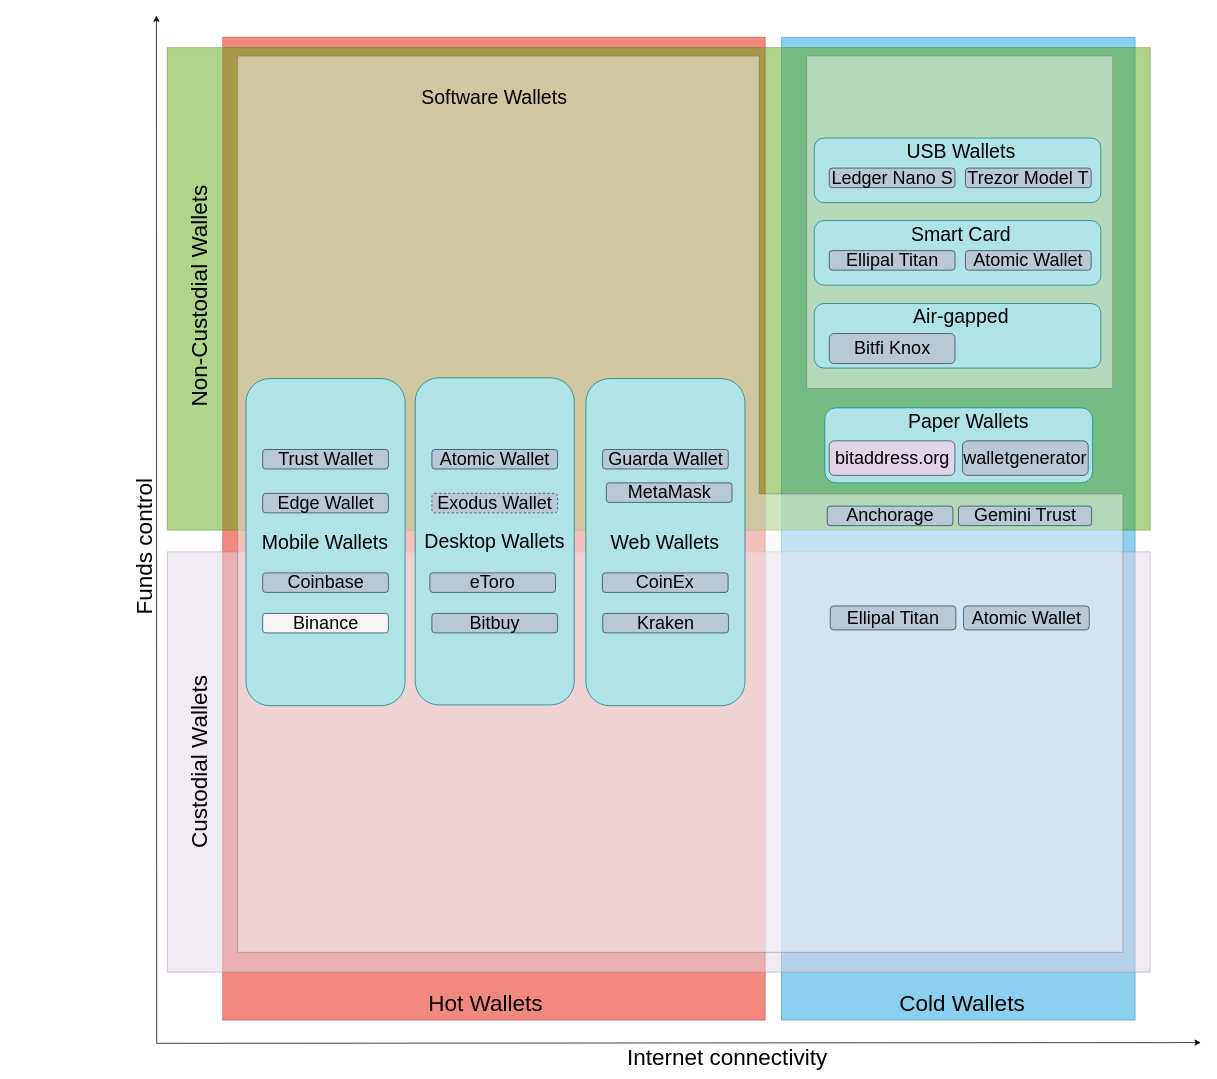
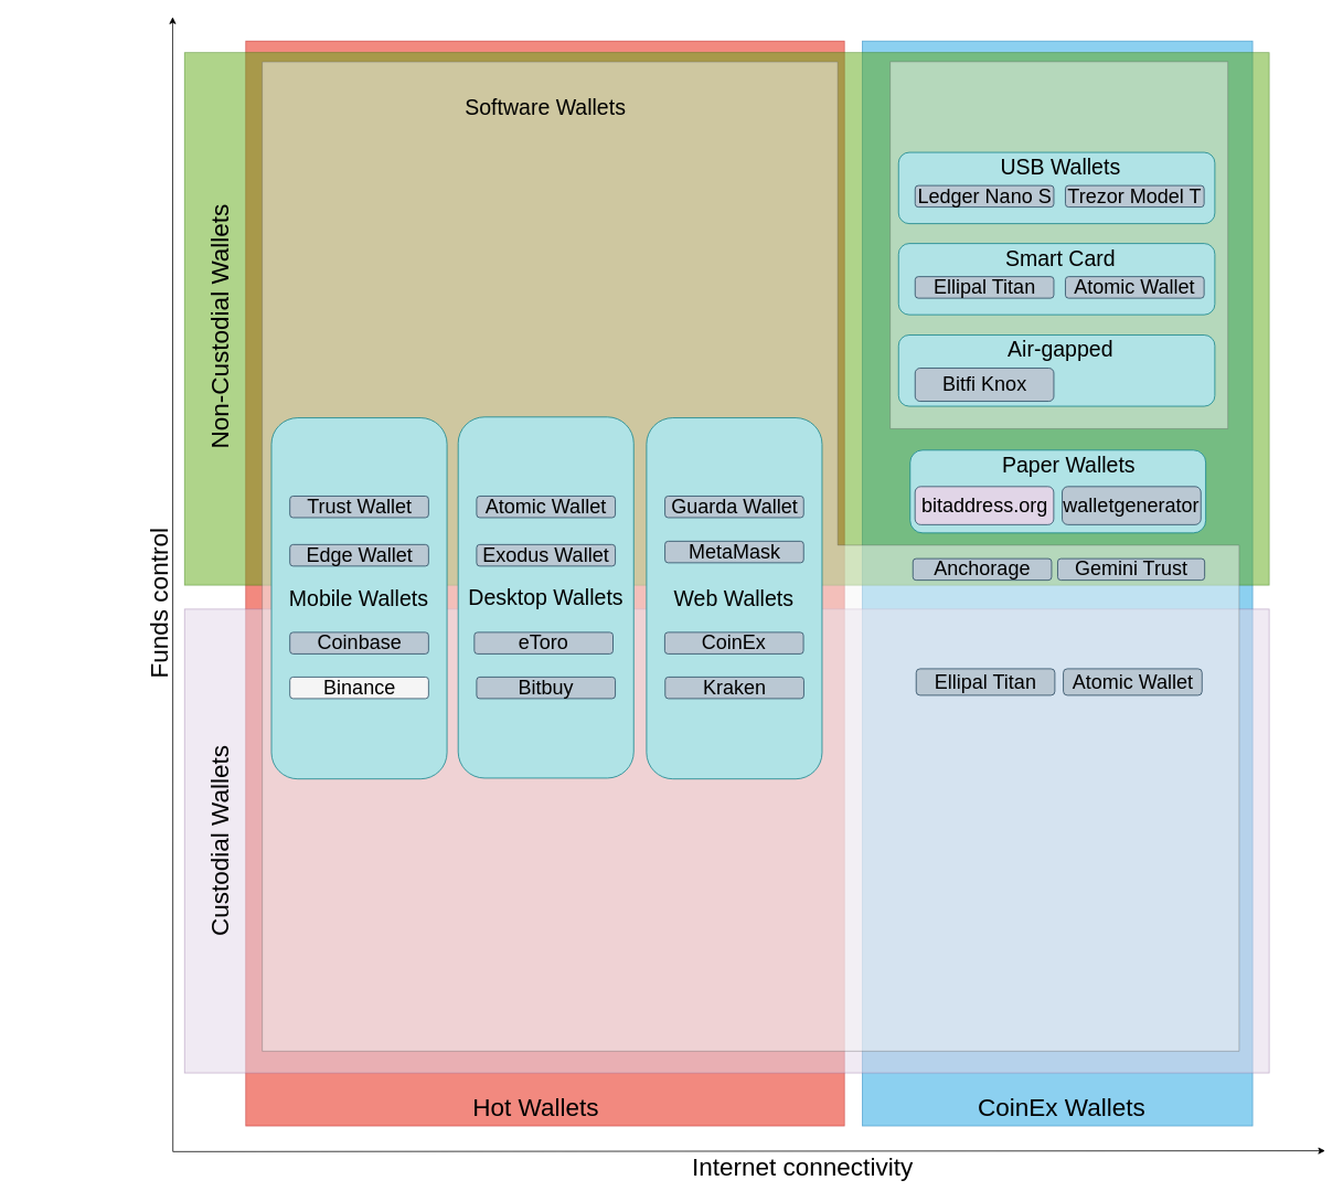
  <mxCell id="0" />
  <mxCell id="1" parent="0" />
  <mxCell id="2" value="" style="rounded=0;whiteSpace=wrap;html=1;fillColor=#1ba1e2;strokeColor=#006EAF;fontColor=#ffffff;opacity=50;" parent="1" vertex="1"><mxGeometry x="1040.9" y="49" width="471.47" height="1310" as="geometry" /></mxCell>
  <mxCell id="3" value="" style="rounded=0;whiteSpace=wrap;html=1;fillColor=#e51400;strokeColor=#B20000;fontColor=#ffffff;opacity=50;" parent="1" vertex="1"><mxGeometry x="296.38" y="49" width="722.97" height="1310" as="geometry" /></mxCell>
  <mxCell id="4" value="" style="rounded=0;whiteSpace=wrap;html=1;fillColor=#e1d5e7;strokeColor=#9673a6;opacity=50;" parent="1" vertex="1"><mxGeometry x="222.37" y="735" width="1310" height="560" as="geometry" /></mxCell>
  <mxCell id="5" value="" style="rounded=0;whiteSpace=wrap;html=1;fillColor=#60a917;strokeColor=#2D7600;fontColor=#ffffff;opacity=50;" parent="1" vertex="1"><mxGeometry x="222.37" y="63" width="1310" height="643" as="geometry" /></mxCell>
  <mxCell id="6" value="" style="endArrow=classic;html=1;rounded=0;" parent="1" edge="1"><mxGeometry width="50" height="50" relative="1" as="geometry"><mxPoint x="208.37" y="1390" as="sourcePoint" /><mxPoint x="208" y="20" as="targetPoint" /></mxGeometry></mxCell>
  <mxCell id="7" value="" style="endArrow=classic;html=1;rounded=0;" parent="1" edge="1"><mxGeometry width="50" height="50" relative="1" as="geometry"><mxPoint x="208.37" y="1390" as="sourcePoint" /><mxPoint x="1600" y="1389" as="targetPoint" /></mxGeometry></mxCell>
  <mxCell id="8" value="&lt;span style=&quot;font-size: 30px;&quot;&gt;Internet connectivity&lt;/span&gt;" style="text;html=1;strokeColor=none;fillColor=none;align=center;verticalAlign=middle;whiteSpace=wrap;rounded=0;" parent="1" vertex="1"><mxGeometry x="798" y="1400" width="342" height="16" as="geometry" /></mxCell>
  <mxCell id="9" value="&lt;font style=&quot;font-size: 30px;&quot;&gt;Funds control&lt;/font&gt;" style="text;html=1;strokeColor=none;fillColor=none;align=center;verticalAlign=middle;whiteSpace=wrap;rounded=0;rotation=-90;" parent="1" vertex="1"><mxGeometry x="20" y="720" width="342" height="16" as="geometry" /></mxCell>
- <mxCell id="10" value="&lt;font style=&quot;font-size: 30px;&quot;&gt;Cold Wallets&lt;/font&gt;" style="text;html=1;strokeColor=none;fillColor=none;align=center;verticalAlign=middle;whiteSpace=wrap;rounded=0;" parent="1" vertex="1"><mxGeometry x="1111.24" y="1328" width="342" height="16" as="geometry" /></mxCell>
+ <mxCell id="10" value="&lt;font style=&quot;font-size: 30px;&quot;&gt;CoinEx Wallets&lt;/font&gt;" style="text;html=1;strokeColor=none;fillColor=none;align=center;verticalAlign=middle;whiteSpace=wrap;rounded=0;" parent="1" vertex="1"><mxGeometry x="1111.24" y="1328" width="342" height="16" as="geometry" /></mxCell>
  <mxCell id="11" value="" style="shape=corner;whiteSpace=wrap;html=1;rotation=-90;dx=611;dy=695;fillColor=#f5f5f5;fontColor=#333333;strokeColor=#666666;opacity=50;" parent="1" vertex="1"><mxGeometry x="308.92" y="81.58" width="1194.5" height="1179.84" as="geometry" /></mxCell>
  <mxCell id="12" value="&lt;font style=&quot;font-size: 26px;&quot;&gt;Software Wallets&lt;/font&gt;" style="text;html=1;strokeColor=none;fillColor=none;align=center;verticalAlign=middle;whiteSpace=wrap;rounded=0;" parent="1" vertex="1"><mxGeometry x="550.31" y="121" width="217.12" height="16" as="geometry" /></mxCell>
  <mxCell id="13" value="&lt;font style=&quot;font-size: 30px;&quot;&gt;Hot Wallets&lt;/font&gt;" style="text;html=1;strokeColor=none;fillColor=none;align=center;verticalAlign=middle;whiteSpace=wrap;rounded=0;" parent="1" vertex="1"><mxGeometry x="476.37" y="1328" width="342" height="16" as="geometry" /></mxCell>
  <mxCell id="14" value="&lt;font style=&quot;font-size: 26px;&quot;&gt;Desktop Wallets&lt;/font&gt;" style="rounded=1;whiteSpace=wrap;html=1;fillColor=#b0e3e6;strokeColor=#0e8088;" parent="1" vertex="1"><mxGeometry x="552.87" y="503" width="212" height="436" as="geometry" /></mxCell>
  <mxCell id="15" value="&lt;font style=&quot;font-size: 26px;&quot;&gt;Mobile Wallets&lt;/font&gt;" style="rounded=1;whiteSpace=wrap;html=1;fillColor=#b0e3e6;strokeColor=#0e8088;" parent="1" vertex="1"><mxGeometry x="327.37" y="504" width="212" height="436" as="geometry" /></mxCell>
  <mxCell id="16" value="&lt;font style=&quot;font-size: 24px;&quot;&gt;Atomic Wallet&lt;/font&gt;" style="rounded=1;whiteSpace=wrap;html=1;fillColor=#bac8d3;strokeColor=#23445d;container=0;" parent="1" vertex="1"><mxGeometry x="575.12" y="598.5" width="167.5" height="26" as="geometry" /></mxCell>
  <mxCell id="17" value="&lt;font style=&quot;font-size: 30px;&quot;&gt;Non-Custodial Wallets&lt;/font&gt;" style="text;html=1;strokeColor=none;fillColor=none;align=center;verticalAlign=middle;whiteSpace=wrap;rounded=0;rotation=-90;" parent="1" vertex="1"><mxGeometry x="62.789" y="386" width="403.171" height="16" as="geometry" /></mxCell>
  <mxCell id="18" value="&lt;font style=&quot;font-size: 26px;&quot;&gt;Web Wallets&lt;/font&gt;" style="rounded=1;whiteSpace=wrap;html=1;fillColor=#b0e3e6;strokeColor=#0e8088;" parent="1" vertex="1"><mxGeometry x="780.37" y="504" width="212" height="436" as="geometry" /></mxCell>
- <mxCell id="19" value="&lt;font style=&quot;font-size: 24px;&quot;&gt;MetaMask&lt;/font&gt;" style="rounded=1;whiteSpace=wrap;html=1;fillColor=#bac8d3;strokeColor=#23445d;container=0;" parent="1" vertex="1"><mxGeometry x="807.62" y="643" width="167.5" height="26" as="geometry" /></mxCell>
+ <mxCell id="19" value="&lt;font style=&quot;font-size: 24px;&quot;&gt;MetaMask&lt;/font&gt;" style="rounded=1;whiteSpace=wrap;html=1;fillColor=#bac8d3;strokeColor=#23445d;container=0;" parent="1" vertex="1"><mxGeometry x="802.62" y="653" width="167.5" height="26" as="geometry" /></mxCell>
  <mxCell id="20" value="&lt;font style=&quot;font-size: 24px;&quot;&gt;Guarda Wallet&lt;/font&gt;" style="rounded=1;whiteSpace=wrap;html=1;fillColor=#bac8d3;strokeColor=#23445d;container=0;movable=1;resizable=1;rotatable=1;deletable=1;editable=1;locked=0;connectable=1;" parent="1" vertex="1"><mxGeometry x="802.62" y="598.5" width="167.5" height="26" as="geometry" /></mxCell>
- <mxCell id="21" value="&lt;font style=&quot;font-size: 24px;&quot;&gt;Exodus Wallet&lt;/font&gt;" style="rounded=1;whiteSpace=wrap;html=1;fillColor=#bac8d3;strokeColor=#23445d;container=0;dashed=1;" parent="1" vertex="1"><mxGeometry x="575.12" y="657" width="167.5" height="26" as="geometry" /></mxCell>
+ <mxCell id="21" value="&lt;font style=&quot;font-size: 24px;&quot;&gt;Exodus Wallet&lt;/font&gt;" style="rounded=1;whiteSpace=wrap;html=1;fillColor=#bac8d3;strokeColor=#23445d;container=0;" parent="1" vertex="1"><mxGeometry x="575.12" y="657" width="167.5" height="26" as="geometry" /></mxCell>
  <mxCell id="22" value="&lt;font style=&quot;font-size: 24px;&quot;&gt;Trust Wallet&lt;/font&gt;" style="rounded=1;whiteSpace=wrap;html=1;fillColor=#bac8d3;strokeColor=#23445d;" parent="1" vertex="1"><mxGeometry x="349.62" y="598.5" width="167.5" height="26" as="geometry" /></mxCell>
  <mxCell id="23" value="&lt;font style=&quot;font-size: 24px;&quot;&gt;Edge Wallet&lt;/font&gt;" style="rounded=1;whiteSpace=wrap;html=1;fillColor=#bac8d3;strokeColor=#23445d;" parent="1" vertex="1"><mxGeometry x="349.62" y="657" width="167.5" height="26" as="geometry" /></mxCell>
  <mxCell id="24" value="&lt;font style=&quot;font-size: 24px;&quot;&gt;Kraken&lt;/font&gt;" style="rounded=1;whiteSpace=wrap;html=1;fillColor=#bac8d3;strokeColor=#23445d;container=0;" parent="1" vertex="1"><mxGeometry x="802.87" y="817" width="167.5" height="26" as="geometry" /></mxCell>
  <mxCell id="25" value="&lt;font style=&quot;font-size: 30px;&quot;&gt;Custodial Wallets&lt;/font&gt;" style="text;html=1;strokeColor=none;fillColor=none;align=center;verticalAlign=middle;whiteSpace=wrap;rounded=0;rotation=-90;" parent="1" vertex="1"><mxGeometry x="32.65" y="1007" width="463.458" height="16" as="geometry" /></mxCell>
  <mxCell id="26" value="&lt;font style=&quot;font-size: 24px;&quot;&gt;CoinEx&lt;/font&gt;" style="rounded=1;whiteSpace=wrap;html=1;fillColor=#bac8d3;strokeColor=#23445d;container=0;" parent="1" vertex="1"><mxGeometry x="802.37" y="763" width="167.5" height="26" as="geometry" /></mxCell>
  <mxCell id="27" value="" style="group" parent="1" vertex="1" connectable="0"><mxGeometry x="401.37" y="817" width="341.25" height="26" as="geometry" /></mxCell>
  <mxCell id="28" value="&lt;font style=&quot;font-size: 24px;&quot;&gt;Bitbuy&lt;/font&gt;" style="rounded=1;whiteSpace=wrap;html=1;fillColor=#bac8d3;strokeColor=#23445d;container=0;" parent="27" vertex="1"><mxGeometry x="173.75" width="167.5" height="26" as="geometry" /></mxCell>
  <mxCell id="29" value="&lt;font style=&quot;font-size: 24px;&quot;&gt;eToro&lt;/font&gt;" style="rounded=1;whiteSpace=wrap;html=1;fillColor=#bac8d3;strokeColor=#23445d;container=0;" parent="1" vertex="1"><mxGeometry x="572.37" y="763" width="167.5" height="26" as="geometry" /></mxCell>
  <mxCell id="30" value="&lt;font style=&quot;font-size: 24px;&quot;&gt;Coinbase&lt;/font&gt;" style="rounded=1;whiteSpace=wrap;html=1;fillColor=#bac8d3;strokeColor=#23445d;container=0;" parent="1" vertex="1"><mxGeometry x="349.62" y="763" width="167.5" height="26" as="geometry" /></mxCell>
  <mxCell id="31" value="&lt;font style=&quot;font-size: 24px;&quot;&gt;Binance&lt;/font&gt;" style="rounded=1;whiteSpace=wrap;html=1;fillColor=#f5f5f5;strokeColor=#23445d;container=0;" parent="1" vertex="1"><mxGeometry x="349.62" y="817" width="167.5" height="26" as="geometry" /></mxCell>
  <mxCell id="32" value="" style="group" parent="1" vertex="1" connectable="0"><mxGeometry x="1098.75" y="543" width="357" height="100" as="geometry" /></mxCell>
  <mxCell id="33" value="" style="rounded=1;whiteSpace=wrap;html=1;fillColor=#b0e3e6;strokeColor=#0e8088;" parent="32" vertex="1"><mxGeometry width="357" height="100" as="geometry" /></mxCell>
  <mxCell id="34" value="&lt;font style=&quot;font-size: 26px;&quot;&gt;Paper Wallets&lt;/font&gt;" style="text;html=1;strokeColor=none;fillColor=none;align=center;verticalAlign=middle;whiteSpace=wrap;rounded=0;" parent="32" vertex="1"><mxGeometry x="101.75" y="10" width="178.5" height="16" as="geometry" /></mxCell>
  <mxCell id="35" value="&lt;font style=&quot;font-size: 24px;&quot;&gt;bitaddress.org&lt;/font&gt;" style="rounded=1;whiteSpace=wrap;html=1;fillColor=#e1d5e7;strokeColor=#23445d;" parent="32" vertex="1"><mxGeometry x="5.88" y="44" width="167.5" height="46" as="geometry" /></mxCell>
  <mxCell id="36" value="&lt;font style=&quot;font-size: 24px;&quot;&gt;walletgenerator&lt;/font&gt;" style="rounded=1;whiteSpace=wrap;html=1;fillColor=#bac8d3;strokeColor=#23445d;" parent="32" vertex="1"><mxGeometry x="183.63" y="44" width="167.5" height="46" as="geometry" /></mxCell>
  <mxCell id="37" value="&lt;font style=&quot;font-size: 24px;&quot;&gt;Anchorage&lt;/font&gt;" style="rounded=1;whiteSpace=wrap;html=1;fillColor=#bac8d3;strokeColor=#23445d;" parent="1" vertex="1"><mxGeometry x="1102.06" y="674" width="167.5" height="26" as="geometry" /></mxCell>
  <mxCell id="38" value="&lt;font style=&quot;font-size: 24px;&quot;&gt;Gemini Trust&lt;/font&gt;" style="rounded=1;whiteSpace=wrap;html=1;fillColor=#bac8d3;strokeColor=#23445d;" parent="1" vertex="1"><mxGeometry x="1276.94" y="674" width="177.5" height="26" as="geometry" /></mxCell>
  <mxCell id="39" value="" style="rounded=0;whiteSpace=wrap;html=1;fillColor=#f5f5f5;strokeColor=#666666;opacity=50;fontColor=#333333;" parent="1" vertex="1"><mxGeometry x="1074.75" y="74" width="407.77" height="443" as="geometry" /></mxCell>
  <mxCell id="40" value="" style="rounded=1;whiteSpace=wrap;html=1;fillColor=#b0e3e6;strokeColor=#0e8088;" parent="1" vertex="1"><mxGeometry x="1084.75" y="404" width="382" height="86" as="geometry" /></mxCell>
  <mxCell id="41" value="&lt;font style=&quot;font-size: 24px;&quot;&gt;Bitfi Knox&lt;/font&gt;" style="rounded=1;whiteSpace=wrap;html=1;fillColor=#bac8d3;strokeColor=#23445d;" parent="1" vertex="1"><mxGeometry x="1104.75" y="444" width="167.5" height="40" as="geometry" /></mxCell>
  <mxCell id="42" value="&lt;font style=&quot;font-size: 26px;&quot;&gt;Air-gapped&lt;/font&gt;" style="text;html=1;strokeColor=none;fillColor=none;align=center;verticalAlign=middle;whiteSpace=wrap;rounded=0;" parent="1" vertex="1"><mxGeometry x="1191" y="414" width="178.5" height="16" as="geometry" /></mxCell>
  <mxCell id="43" value="" style="rounded=1;whiteSpace=wrap;html=1;fillColor=#b0e3e6;strokeColor=#0e8088;" parent="1" vertex="1"><mxGeometry x="1084.75" y="293.5" width="382" height="86" as="geometry" /></mxCell>
  <mxCell id="44" value="&lt;font style=&quot;font-size: 24px;&quot;&gt;Ellipal Titan&lt;/font&gt;" style="rounded=1;whiteSpace=wrap;html=1;fillColor=#bac8d3;strokeColor=#23445d;" parent="1" vertex="1"><mxGeometry x="1104.75" y="333.5" width="167.5" height="26" as="geometry" /></mxCell>
  <mxCell id="45" value="&lt;font style=&quot;font-size: 24px;&quot;&gt;Atomic Wallet&lt;/font&gt;" style="rounded=1;whiteSpace=wrap;html=1;fillColor=#bac8d3;strokeColor=#23445d;" parent="1" vertex="1"><mxGeometry x="1286.25" y="333.5" width="167.5" height="26" as="geometry" /></mxCell>
  <mxCell id="46" value="&lt;span style=&quot;font-size: 26px;&quot;&gt;Smart Card&lt;/span&gt;" style="text;html=1;strokeColor=none;fillColor=none;align=center;verticalAlign=middle;whiteSpace=wrap;rounded=0;" parent="1" vertex="1"><mxGeometry x="1191" y="303.5" width="178.5" height="16" as="geometry" /></mxCell>
  <mxCell id="47" value="" style="rounded=1;whiteSpace=wrap;html=1;fillColor=#b0e3e6;strokeColor=#0e8088;" parent="1" vertex="1"><mxGeometry x="1084.75" y="183.5" width="382" height="86" as="geometry" /></mxCell>
  <mxCell id="48" value="&lt;font style=&quot;font-size: 24px;&quot;&gt;Ledger Nano S&lt;/font&gt;" style="rounded=1;whiteSpace=wrap;html=1;fillColor=#bac8d3;strokeColor=#23445d;" parent="1" vertex="1"><mxGeometry x="1104.75" y="223.5" width="167.5" height="26" as="geometry" /></mxCell>
  <mxCell id="49" value="&lt;font style=&quot;font-size: 24px;&quot;&gt;Trezor Model T&lt;/font&gt;" style="rounded=1;whiteSpace=wrap;html=1;fillColor=#bac8d3;strokeColor=#23445d;" parent="1" vertex="1"><mxGeometry x="1286.25" y="223.5" width="167.5" height="26" as="geometry" /></mxCell>
  <mxCell id="50" value="&lt;font style=&quot;font-size: 26px;&quot;&gt;USB Wallets&lt;/font&gt;" style="text;html=1;strokeColor=none;fillColor=none;align=center;verticalAlign=middle;whiteSpace=wrap;rounded=0;" parent="1" vertex="1"><mxGeometry x="1191" y="193.5" width="178.5" height="16" as="geometry" /></mxCell>
  <mxCell id="51" value="&lt;font style=&quot;font-size: 24px;&quot;&gt;Ellipal Titan&lt;/font&gt;" style="rounded=1;whiteSpace=wrap;html=1;fillColor=#bac8d3;strokeColor=#23445d;" parent="1" vertex="1"><mxGeometry x="1106.01" y="807" width="167.5" height="32" as="geometry" /></mxCell>
  <mxCell id="52" value="&lt;font style=&quot;font-size: 24px;&quot;&gt;Atomic Wallet&lt;/font&gt;" style="rounded=1;whiteSpace=wrap;html=1;fillColor=#bac8d3;strokeColor=#23445d;" parent="1" vertex="1"><mxGeometry x="1283.76" y="807" width="167.5" height="32" as="geometry" /></mxCell>
